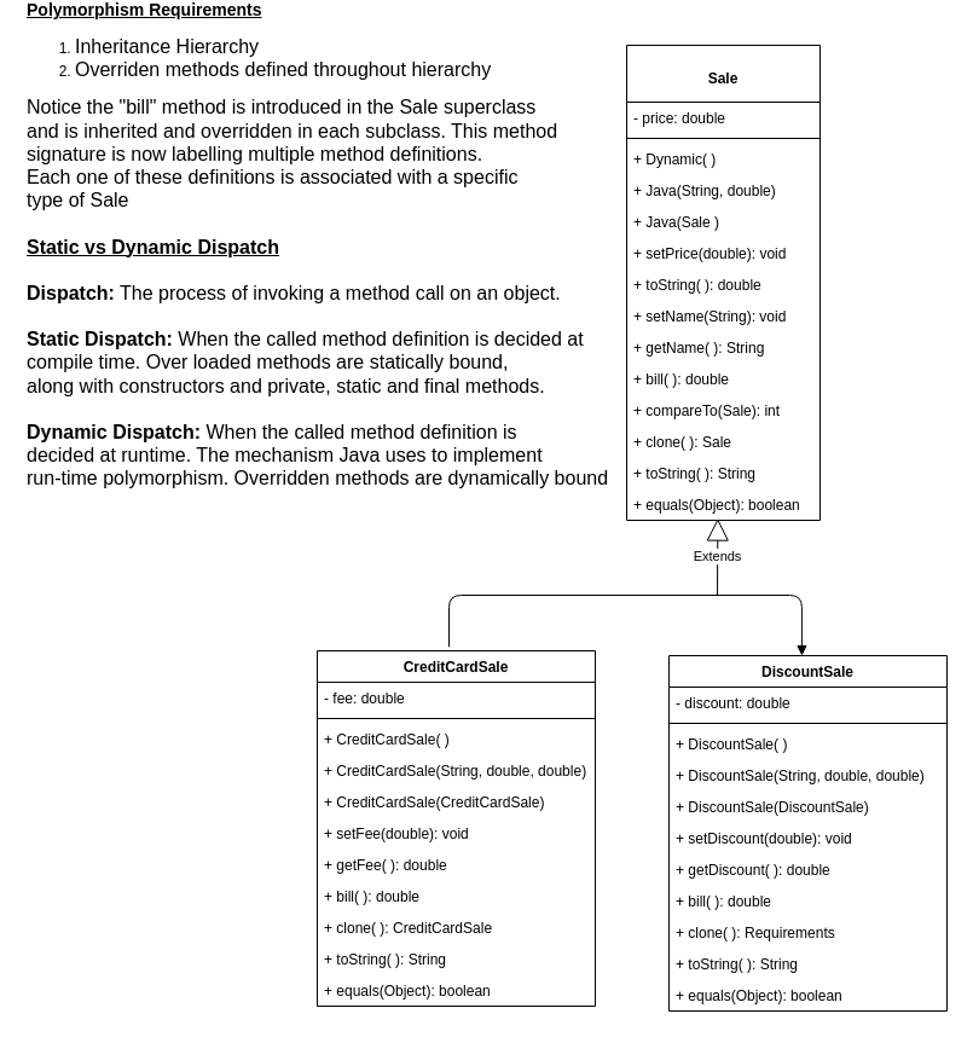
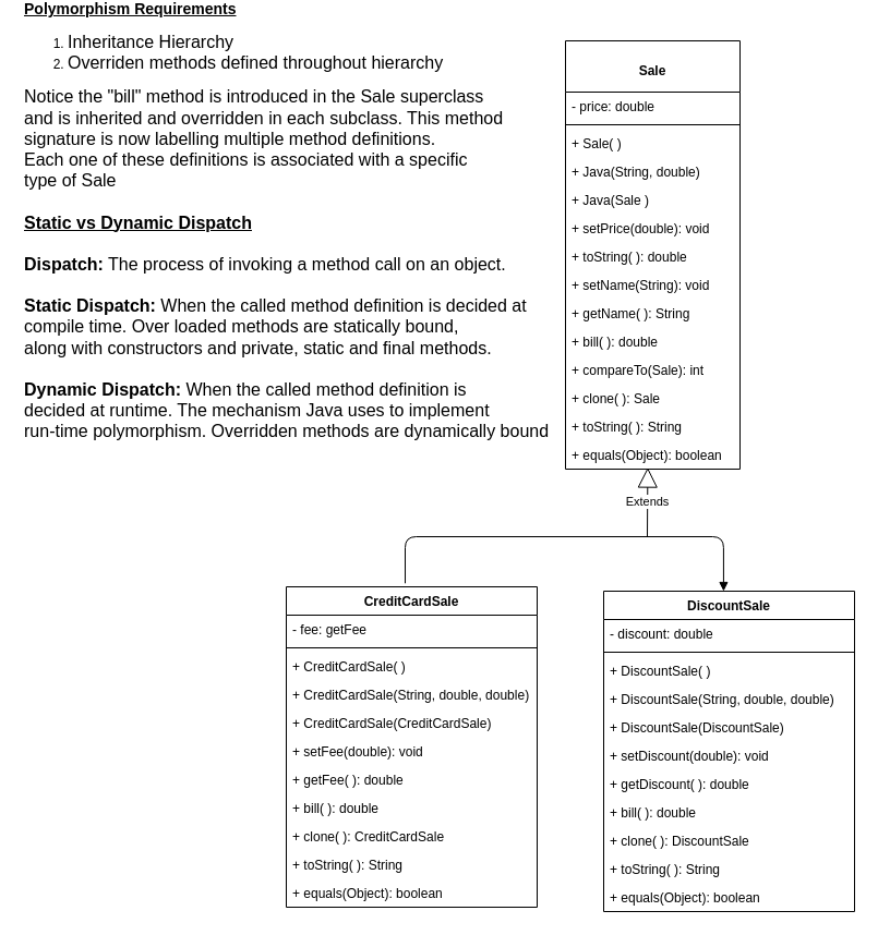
  <mxCell id="0" />
  <mxCell id="1" parent="0" />
  <mxCell id="2" value="&#10;Sale&#10;&#10;" style="swimlane;fontStyle=1;align=center;verticalAlign=top;childLayout=stackLayout;horizontal=1;startSize=47;horizontalStack=0;resizeParent=1;resizeParentMax=0;resizeLast=0;collapsible=1;marginBottom=0;" parent="1" vertex="1"><mxGeometry x="518" y="20" width="160" height="393" as="geometry"><mxRectangle x="535" y="223" width="70" height="40" as="alternateBounds" /></mxGeometry></mxCell>
  <mxCell id="3" value="- price: double" style="text;strokeColor=none;fillColor=none;align=left;verticalAlign=top;spacingLeft=4;spacingRight=4;overflow=hidden;rotatable=0;points=[[0,0.5],[1,0.5]];portConstraint=eastwest;" parent="2" vertex="1"><mxGeometry y="47" width="160" height="26" as="geometry" /></mxCell>
  <mxCell id="4" value="" style="line;strokeWidth=1;fillColor=none;align=left;verticalAlign=middle;spacingTop=-1;spacingLeft=3;spacingRight=3;rotatable=0;labelPosition=right;points=[];portConstraint=eastwest;" parent="2" vertex="1"><mxGeometry y="73" width="160" height="8" as="geometry" /></mxCell>
- <mxCell id="5" value="+ Dynamic( )" style="text;strokeColor=none;fillColor=none;align=left;verticalAlign=top;spacingLeft=4;spacingRight=4;overflow=hidden;rotatable=0;points=[[0,0.5],[1,0.5]];portConstraint=eastwest;" parent="2" vertex="1"><mxGeometry y="81" width="160" height="26" as="geometry" /></mxCell>
+ <mxCell id="5" value="+ Sale( )" style="text;strokeColor=none;fillColor=none;align=left;verticalAlign=top;spacingLeft=4;spacingRight=4;overflow=hidden;rotatable=0;points=[[0,0.5],[1,0.5]];portConstraint=eastwest;" parent="2" vertex="1"><mxGeometry y="81" width="160" height="26" as="geometry" /></mxCell>
  <mxCell id="6" value="+ Java(String, double)" style="text;strokeColor=none;fillColor=none;align=left;verticalAlign=top;spacingLeft=4;spacingRight=4;overflow=hidden;rotatable=0;points=[[0,0.5],[1,0.5]];portConstraint=eastwest;" parent="2" vertex="1"><mxGeometry y="107" width="160" height="26" as="geometry" /></mxCell>
  <mxCell id="7" value="+ Java(Sale )" style="text;strokeColor=none;fillColor=none;align=left;verticalAlign=top;spacingLeft=4;spacingRight=4;overflow=hidden;rotatable=0;points=[[0,0.5],[1,0.5]];portConstraint=eastwest;" parent="2" vertex="1"><mxGeometry y="133" width="160" height="26" as="geometry" /></mxCell>
  <mxCell id="8" value="+ setPrice(double): void" style="text;strokeColor=none;fillColor=none;align=left;verticalAlign=top;spacingLeft=4;spacingRight=4;overflow=hidden;rotatable=0;points=[[0,0.5],[1,0.5]];portConstraint=eastwest;" parent="2" vertex="1"><mxGeometry y="159" width="160" height="26" as="geometry" /></mxCell>
  <mxCell id="9" value="+ toString( ): double" style="text;strokeColor=none;fillColor=none;align=left;verticalAlign=top;spacingLeft=4;spacingRight=4;overflow=hidden;rotatable=0;points=[[0,0.5],[1,0.5]];portConstraint=eastwest;" parent="2" vertex="1"><mxGeometry y="185" width="160" height="26" as="geometry" /></mxCell>
  <mxCell id="10" value="+ setName(String): void" style="text;strokeColor=none;fillColor=none;align=left;verticalAlign=top;spacingLeft=4;spacingRight=4;overflow=hidden;rotatable=0;points=[[0,0.5],[1,0.5]];portConstraint=eastwest;" parent="2" vertex="1"><mxGeometry y="211" width="160" height="26" as="geometry" /></mxCell>
  <mxCell id="11" value="+ getName( ): String" style="text;strokeColor=none;fillColor=none;align=left;verticalAlign=top;spacingLeft=4;spacingRight=4;overflow=hidden;rotatable=0;points=[[0,0.5],[1,0.5]];portConstraint=eastwest;" parent="2" vertex="1"><mxGeometry y="237" width="160" height="26" as="geometry" /></mxCell>
  <mxCell id="12" value="+ bill( ): double" style="text;strokeColor=none;fillColor=none;align=left;verticalAlign=top;spacingLeft=4;spacingRight=4;overflow=hidden;rotatable=0;points=[[0,0.5],[1,0.5]];portConstraint=eastwest;fontStyle=0" parent="2" vertex="1"><mxGeometry y="263" width="160" height="26" as="geometry" /></mxCell>
  <mxCell id="13" value="+ compareTo(Sale): int" style="text;strokeColor=none;fillColor=none;align=left;verticalAlign=top;spacingLeft=4;spacingRight=4;overflow=hidden;rotatable=0;points=[[0,0.5],[1,0.5]];portConstraint=eastwest;" parent="2" vertex="1"><mxGeometry y="289" width="160" height="26" as="geometry" /></mxCell>
  <mxCell id="14" value="+ clone( ): Sale" style="text;strokeColor=none;fillColor=none;align=left;verticalAlign=top;spacingLeft=4;spacingRight=4;overflow=hidden;rotatable=0;points=[[0,0.5],[1,0.5]];portConstraint=eastwest;" parent="2" vertex="1"><mxGeometry y="315" width="160" height="26" as="geometry" /></mxCell>
  <mxCell id="15" value="+ toString( ): String" style="text;strokeColor=none;fillColor=none;align=left;verticalAlign=top;spacingLeft=4;spacingRight=4;overflow=hidden;rotatable=0;points=[[0,0.5],[1,0.5]];portConstraint=eastwest;" parent="2" vertex="1"><mxGeometry y="341" width="160" height="26" as="geometry" /></mxCell>
  <mxCell id="16" value="+ equals(Object): boolean" style="text;strokeColor=none;fillColor=none;align=left;verticalAlign=top;spacingLeft=4;spacingRight=4;overflow=hidden;rotatable=0;points=[[0,0.5],[1,0.5]];portConstraint=eastwest;" parent="2" vertex="1"><mxGeometry y="367" width="160" height="26" as="geometry" /></mxCell>
  <mxCell id="17" value="DiscountSale" style="swimlane;fontStyle=1;align=center;verticalAlign=top;childLayout=stackLayout;horizontal=1;startSize=26;horizontalStack=0;resizeParent=1;resizeParentMax=0;resizeLast=0;collapsible=1;marginBottom=0;" parent="1" vertex="1"><mxGeometry x="553" y="525" width="230" height="294" as="geometry" /></mxCell>
  <mxCell id="18" value="- discount: double" style="text;strokeColor=none;fillColor=none;align=left;verticalAlign=top;spacingLeft=4;spacingRight=4;overflow=hidden;rotatable=0;points=[[0,0.5],[1,0.5]];portConstraint=eastwest;" parent="17" vertex="1"><mxGeometry y="26" width="230" height="26" as="geometry" /></mxCell>
  <mxCell id="19" value="" style="line;strokeWidth=1;fillColor=none;align=left;verticalAlign=middle;spacingTop=-1;spacingLeft=3;spacingRight=3;rotatable=0;labelPosition=right;points=[];portConstraint=eastwest;" parent="17" vertex="1"><mxGeometry y="52" width="230" height="8" as="geometry" /></mxCell>
  <mxCell id="20" value="+ DiscountSale( )" style="text;strokeColor=none;fillColor=none;align=left;verticalAlign=top;spacingLeft=4;spacingRight=4;overflow=hidden;rotatable=0;points=[[0,0.5],[1,0.5]];portConstraint=eastwest;" parent="17" vertex="1"><mxGeometry y="60" width="230" height="26" as="geometry" /></mxCell>
  <mxCell id="21" value="+ DiscountSale(String, double, double)" style="text;strokeColor=none;fillColor=none;align=left;verticalAlign=top;spacingLeft=4;spacingRight=4;overflow=hidden;rotatable=0;points=[[0,0.5],[1,0.5]];portConstraint=eastwest;" parent="17" vertex="1"><mxGeometry y="86" width="230" height="26" as="geometry" /></mxCell>
  <mxCell id="22" value="+ DiscountSale(DiscountSale)" style="text;strokeColor=none;fillColor=none;align=left;verticalAlign=top;spacingLeft=4;spacingRight=4;overflow=hidden;rotatable=0;points=[[0,0.5],[1,0.5]];portConstraint=eastwest;" parent="17" vertex="1"><mxGeometry y="112" width="230" height="26" as="geometry" /></mxCell>
  <mxCell id="23" value="+ setDiscount(double): void" style="text;strokeColor=none;fillColor=none;align=left;verticalAlign=top;spacingLeft=4;spacingRight=4;overflow=hidden;rotatable=0;points=[[0,0.5],[1,0.5]];portConstraint=eastwest;" parent="17" vertex="1"><mxGeometry y="138" width="230" height="26" as="geometry" /></mxCell>
  <mxCell id="24" value="+ getDiscount( ): double" style="text;strokeColor=none;fillColor=none;align=left;verticalAlign=top;spacingLeft=4;spacingRight=4;overflow=hidden;rotatable=0;points=[[0,0.5],[1,0.5]];portConstraint=eastwest;" parent="17" vertex="1"><mxGeometry y="164" width="230" height="26" as="geometry" /></mxCell>
  <mxCell id="25" value="+ bill( ): double" style="text;strokeColor=none;fillColor=none;align=left;verticalAlign=top;spacingLeft=4;spacingRight=4;overflow=hidden;rotatable=0;points=[[0,0.5],[1,0.5]];portConstraint=eastwest;" parent="17" vertex="1"><mxGeometry y="190" width="230" height="26" as="geometry" /></mxCell>
- <mxCell id="26" value="+ clone( ): Requirements" style="text;strokeColor=none;fillColor=none;align=left;verticalAlign=top;spacingLeft=4;spacingRight=4;overflow=hidden;rotatable=0;points=[[0,0.5],[1,0.5]];portConstraint=eastwest;" parent="17" vertex="1"><mxGeometry y="216" width="230" height="26" as="geometry" /></mxCell>
+ <mxCell id="26" value="+ clone( ): DiscountSale" style="text;strokeColor=none;fillColor=none;align=left;verticalAlign=top;spacingLeft=4;spacingRight=4;overflow=hidden;rotatable=0;points=[[0,0.5],[1,0.5]];portConstraint=eastwest;" parent="17" vertex="1"><mxGeometry y="216" width="230" height="26" as="geometry" /></mxCell>
  <mxCell id="27" value="+ toString( ): String" style="text;strokeColor=none;fillColor=none;align=left;verticalAlign=top;spacingLeft=4;spacingRight=4;overflow=hidden;rotatable=0;points=[[0,0.5],[1,0.5]];portConstraint=eastwest;" parent="17" vertex="1"><mxGeometry y="242" width="230" height="26" as="geometry" /></mxCell>
  <mxCell id="28" value="+ equals(Object): boolean" style="text;strokeColor=none;fillColor=none;align=left;verticalAlign=top;spacingLeft=4;spacingRight=4;overflow=hidden;rotatable=0;points=[[0,0.5],[1,0.5]];portConstraint=eastwest;" parent="17" vertex="1"><mxGeometry y="268" width="230" height="26" as="geometry" /></mxCell>
  <mxCell id="29" value="CreditCardSale" style="swimlane;fontStyle=1;align=center;verticalAlign=top;childLayout=stackLayout;horizontal=1;startSize=26;horizontalStack=0;resizeParent=1;resizeParentMax=0;resizeLast=0;collapsible=1;marginBottom=0;" parent="1" vertex="1"><mxGeometry x="262" y="521" width="230" height="294" as="geometry" /></mxCell>
- <mxCell id="30" value="- fee: double" style="text;strokeColor=none;fillColor=none;align=left;verticalAlign=top;spacingLeft=4;spacingRight=4;overflow=hidden;rotatable=0;points=[[0,0.5],[1,0.5]];portConstraint=eastwest;" parent="29" vertex="1"><mxGeometry y="26" width="230" height="26" as="geometry" /></mxCell>
+ <mxCell id="30" value="- fee: getFee" style="text;strokeColor=none;fillColor=none;align=left;verticalAlign=top;spacingLeft=4;spacingRight=4;overflow=hidden;rotatable=0;points=[[0,0.5],[1,0.5]];portConstraint=eastwest;" parent="29" vertex="1"><mxGeometry y="26" width="230" height="26" as="geometry" /></mxCell>
  <mxCell id="31" value="" style="line;strokeWidth=1;fillColor=none;align=left;verticalAlign=middle;spacingTop=-1;spacingLeft=3;spacingRight=3;rotatable=0;labelPosition=right;points=[];portConstraint=eastwest;" parent="29" vertex="1"><mxGeometry y="52" width="230" height="8" as="geometry" /></mxCell>
  <mxCell id="32" value="+ CreditCardSale( )" style="text;strokeColor=none;fillColor=none;align=left;verticalAlign=top;spacingLeft=4;spacingRight=4;overflow=hidden;rotatable=0;points=[[0,0.5],[1,0.5]];portConstraint=eastwest;" parent="29" vertex="1"><mxGeometry y="60" width="230" height="26" as="geometry" /></mxCell>
  <mxCell id="33" value="+ CreditCardSale(String, double, double)" style="text;strokeColor=none;fillColor=none;align=left;verticalAlign=top;spacingLeft=4;spacingRight=4;overflow=hidden;rotatable=0;points=[[0,0.5],[1,0.5]];portConstraint=eastwest;" parent="29" vertex="1"><mxGeometry y="86" width="230" height="26" as="geometry" /></mxCell>
  <mxCell id="34" value="+ CreditCardSale(CreditCardSale)" style="text;strokeColor=none;fillColor=none;align=left;verticalAlign=top;spacingLeft=4;spacingRight=4;overflow=hidden;rotatable=0;points=[[0,0.5],[1,0.5]];portConstraint=eastwest;" parent="29" vertex="1"><mxGeometry y="112" width="230" height="26" as="geometry" /></mxCell>
  <mxCell id="35" value="+ setFee(double): void" style="text;strokeColor=none;fillColor=none;align=left;verticalAlign=top;spacingLeft=4;spacingRight=4;overflow=hidden;rotatable=0;points=[[0,0.5],[1,0.5]];portConstraint=eastwest;" parent="29" vertex="1"><mxGeometry y="138" width="230" height="26" as="geometry" /></mxCell>
  <mxCell id="36" value="+ getFee( ): double" style="text;strokeColor=none;fillColor=none;align=left;verticalAlign=top;spacingLeft=4;spacingRight=4;overflow=hidden;rotatable=0;points=[[0,0.5],[1,0.5]];portConstraint=eastwest;" parent="29" vertex="1"><mxGeometry y="164" width="230" height="26" as="geometry" /></mxCell>
  <mxCell id="37" value="+ bill( ): double" style="text;strokeColor=none;fillColor=none;align=left;verticalAlign=top;spacingLeft=4;spacingRight=4;overflow=hidden;rotatable=0;points=[[0,0.5],[1,0.5]];portConstraint=eastwest;" parent="29" vertex="1"><mxGeometry y="190" width="230" height="26" as="geometry" /></mxCell>
  <mxCell id="38" value="+ clone( ): CreditCardSale" style="text;strokeColor=none;fillColor=none;align=left;verticalAlign=top;spacingLeft=4;spacingRight=4;overflow=hidden;rotatable=0;points=[[0,0.5],[1,0.5]];portConstraint=eastwest;" parent="29" vertex="1"><mxGeometry y="216" width="230" height="26" as="geometry" /></mxCell>
  <mxCell id="39" value="+ toString( ): String" style="text;strokeColor=none;fillColor=none;align=left;verticalAlign=top;spacingLeft=4;spacingRight=4;overflow=hidden;rotatable=0;points=[[0,0.5],[1,0.5]];portConstraint=eastwest;" parent="29" vertex="1"><mxGeometry y="242" width="230" height="26" as="geometry" /></mxCell>
  <mxCell id="40" value="+ equals(Object): boolean" style="text;strokeColor=none;fillColor=none;align=left;verticalAlign=top;spacingLeft=4;spacingRight=4;overflow=hidden;rotatable=0;points=[[0,0.5],[1,0.5]];portConstraint=eastwest;" parent="29" vertex="1"><mxGeometry y="268" width="230" height="26" as="geometry" /></mxCell>
  <mxCell id="41" value="" style="endArrow=block;html=1;edgeStyle=orthogonalEdgeStyle;entryX=0.478;entryY=0;entryDx=0;entryDy=0;entryPerimeter=0;exitX=0.474;exitY=-0.011;exitDx=0;exitDy=0;exitPerimeter=0;" parent="1" source="29" target="17" edge="1"><mxGeometry relative="1" as="geometry"><mxPoint x="183" y="515" as="sourcePoint" /><mxPoint x="663" y="515" as="targetPoint" /><Array as="points"><mxPoint x="371" y="475" /><mxPoint x="663" y="475" /></Array></mxGeometry></mxCell>
  <mxCell id="42" value="Extends" style="endArrow=block;endSize=16;endFill=0;html=1;entryX=0.565;entryY=1.059;entryDx=0;entryDy=0;entryPerimeter=0;" parent="1" edge="1"><mxGeometry width="160" relative="1" as="geometry"><mxPoint x="593" y="475" as="sourcePoint" /><mxPoint x="593.4" y="411.534" as="targetPoint" /></mxGeometry></mxCell>
  <mxCell id="43" value="&lt;font style=&quot;font-size: 14px&quot;&gt;&lt;b&gt;&lt;u&gt;Polymorphism Requirements&lt;/u&gt;&lt;/b&gt;&lt;br&gt;&lt;/font&gt;&lt;ol&gt;&lt;li&gt;&lt;font size=&quot;3&quot;&gt;Inheritance Hierarchy&lt;/font&gt;&lt;/li&gt;&lt;li&gt;&lt;font size=&quot;3&quot;&gt;Overriden methods defined throughout hierarchy&lt;/font&gt;&lt;/li&gt;&lt;/ol&gt;&lt;font size=&quot;3&quot;&gt;Notice the &quot;bill&quot; method is introduced in the Sale superclass&lt;br&gt;and is inherited and overridden in each subclass. This method&lt;br&gt;signature is now labelling multiple method definitions. &lt;br&gt;Each one of these definitions is associated with a specific &lt;br&gt;type of Sale&amp;nbsp;&lt;br&gt;&lt;br&gt;&lt;/font&gt;&lt;div&gt;&lt;b&gt;&lt;u&gt;&lt;font size=&quot;3&quot;&gt;Static vs Dynamic Dispatch&lt;/font&gt;&lt;/u&gt;&lt;/b&gt;&lt;/div&gt;&lt;div&gt;&lt;font size=&quot;3&quot;&gt;&lt;br&gt;&lt;/font&gt;&lt;/div&gt;&lt;div&gt;&lt;font size=&quot;3&quot;&gt;&lt;b&gt;Dispatch:&lt;/b&gt; The process of invoking a method call on an object.&lt;/font&gt;&lt;/div&gt;&lt;div&gt;&lt;font size=&quot;3&quot;&gt;&lt;br&gt;&lt;b&gt;Static Dispatch:&lt;/b&gt; When the called method definition is decided at&amp;nbsp;&lt;/font&gt;&lt;/div&gt;&lt;div&gt;&lt;font size=&quot;3&quot;&gt;compile time. Over loaded methods are statically bound,&amp;nbsp;&lt;/font&gt;&lt;/div&gt;&lt;div&gt;&lt;font size=&quot;3&quot;&gt;along with constructors and private, static and final methods.&lt;/font&gt;&lt;/div&gt;&lt;div&gt;&lt;font size=&quot;3&quot;&gt;&lt;br&gt;&lt;/font&gt;&lt;/div&gt;&lt;div&gt;&lt;font size=&quot;3&quot;&gt;&lt;b&gt;Dynamic Dispatch:&lt;/b&gt; When the called method definition is&amp;nbsp;&lt;/font&gt;&lt;/div&gt;&lt;div&gt;&lt;font size=&quot;3&quot;&gt;decided at runtime. The mechanism Java uses to implement&amp;nbsp;&lt;/font&gt;&lt;/div&gt;&lt;div&gt;&lt;font size=&quot;3&quot;&gt;run-time polymorphism. Overridden methods are dynamically bound&lt;/font&gt;&lt;/div&gt;&lt;font size=&quot;3&quot;&gt;&lt;br&gt;&lt;/font&gt;" style="text;html=1;resizable=0;autosize=1;align=left;verticalAlign=middle;points=[];fillColor=none;strokeColor=none;rounded=0;" parent="1" vertex="1"><mxGeometry x="20" y="20" width="500" height="350" as="geometry" /></mxCell>
